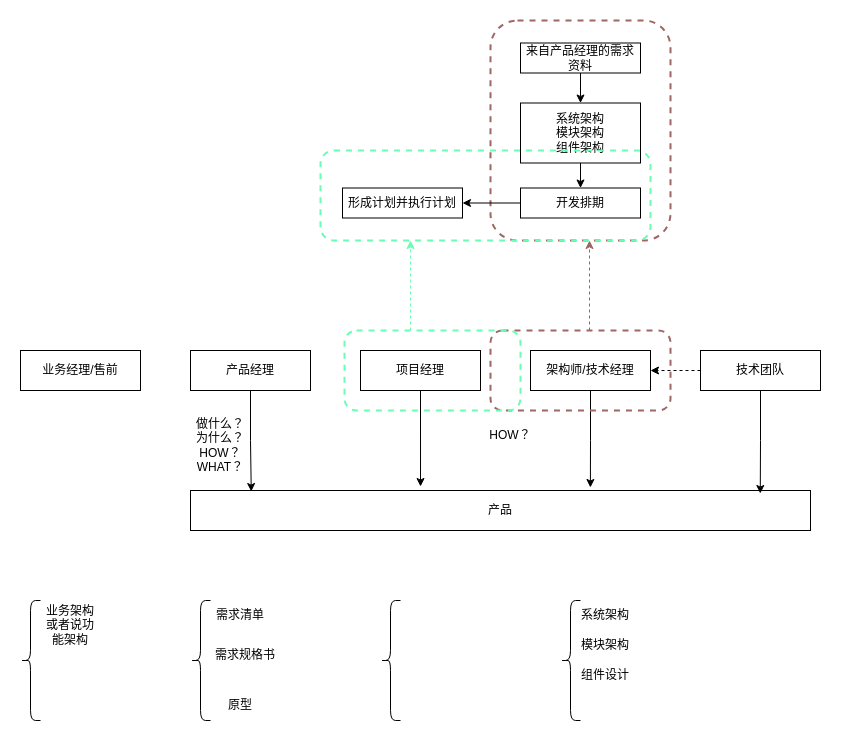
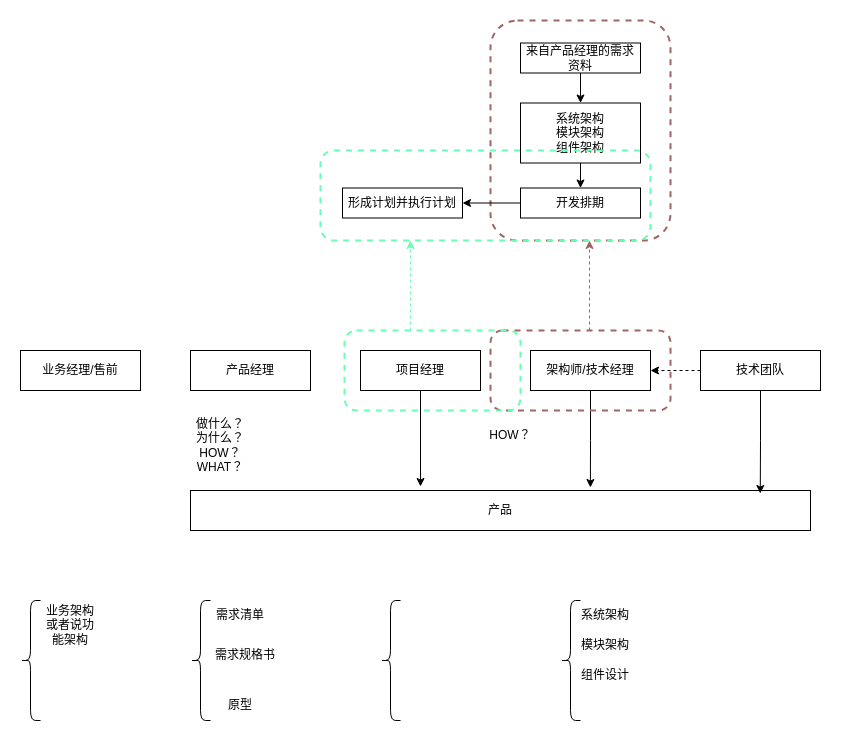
  <mxCell id="0" />
  <mxCell id="1" parent="0" />
  <mxCell id="2" value="业务经理/售前" style="rounded=0;whiteSpace=wrap;html=1;" vertex="1" parent="1"><mxGeometry x="20" y="350" width="120" height="40" as="geometry" /></mxCell>
  <mxCell id="3" value="产品经理" style="rounded=0;whiteSpace=wrap;html=1;" vertex="1" parent="1"><mxGeometry x="190" y="350" width="120" height="40" as="geometry" /></mxCell>
  <mxCell id="4" style="edgeStyle=orthogonalEdgeStyle;rounded=0;orthogonalLoop=1;jettySize=auto;html=1;exitX=0.5;exitY=1;exitDx=0;exitDy=0;entryX=0.371;entryY=-0.1;entryDx=0;entryDy=0;entryPerimeter=0;" edge="1" parent="1" source="5" target="9"><mxGeometry relative="1" as="geometry"><mxPoint x="420" y="480" as="targetPoint" /></mxGeometry></mxCell>
  <mxCell id="5" value="项目经理&lt;span style=&quot;color: rgba(0, 0, 0, 0); font-family: monospace; font-size: 0px; text-align: start; text-wrap-mode: nowrap;&quot;&gt;%3CmxGraphModel%3E%3Croot%3E%3CmxCell%20id%3D%220%22%2F%3E%3CmxCell%20id%3D%221%22%20parent%3D%220%22%2F%3E%3CmxCell%20id%3D%222%22%20value%3D%22%E4%BA%A7%E5%93%81%E7%BB%8F%E7%90%86%22%20style%3D%22rounded%3D0%3BwhiteSpace%3Dwrap%3Bhtml%3D1%3B%22%20vertex%3D%221%22%20parent%3D%221%22%3E%3CmxGeometry%20x%3D%22260%22%20y%3D%22100%22%20width%3D%22120%22%20height%3D%2240%22%20as%3D%22geometry%22%2F%3E%3C%2FmxCell%3E%3C%2Froot%3E%3C%2FmxGraphModel%3E&lt;/span&gt;" style="rounded=0;whiteSpace=wrap;html=1;" vertex="1" parent="1"><mxGeometry x="360" y="350" width="120" height="40" as="geometry" /></mxCell>
  <mxCell id="6" value="架构师/技术经理" style="rounded=0;whiteSpace=wrap;html=1;" vertex="1" parent="1"><mxGeometry x="530" y="350" width="120" height="40" as="geometry" /></mxCell>
  <mxCell id="7" style="edgeStyle=orthogonalEdgeStyle;rounded=0;orthogonalLoop=1;jettySize=auto;html=1;dashed=1;" edge="1" parent="1" source="8" target="6"><mxGeometry relative="1" as="geometry" /></mxCell>
  <mxCell id="8" value="技术团队" style="rounded=0;whiteSpace=wrap;html=1;" vertex="1" parent="1"><mxGeometry x="700" y="350" width="120" height="40" as="geometry" /></mxCell>
  <mxCell id="9" value="产品" style="rounded=0;whiteSpace=wrap;html=1;" vertex="1" parent="1"><mxGeometry x="190" y="490" width="620" height="40" as="geometry" /></mxCell>
- <mxCell id="10" style="edgeStyle=orthogonalEdgeStyle;rounded=0;orthogonalLoop=1;jettySize=auto;html=1;exitX=0.5;exitY=1;exitDx=0;exitDy=0;entryX=0.098;entryY=0.025;entryDx=0;entryDy=0;entryPerimeter=0;" edge="1" parent="1" source="3" target="9"><mxGeometry relative="1" as="geometry" /></mxCell>
  <mxCell id="11" style="edgeStyle=orthogonalEdgeStyle;rounded=0;orthogonalLoop=1;jettySize=auto;html=1;entryX=0.645;entryY=-0.075;entryDx=0;entryDy=0;entryPerimeter=0;" edge="1" parent="1" source="6" target="9"><mxGeometry relative="1" as="geometry" /></mxCell>
  <mxCell id="12" style="edgeStyle=orthogonalEdgeStyle;rounded=0;orthogonalLoop=1;jettySize=auto;html=1;entryX=0.919;entryY=0.075;entryDx=0;entryDy=0;entryPerimeter=0;" edge="1" parent="1" source="8" target="9"><mxGeometry relative="1" as="geometry" /></mxCell>
  <mxCell id="13" value="做什么？&lt;div&gt;为什么？&lt;/div&gt;&lt;div&gt;HOW？&lt;/div&gt;&lt;div&gt;WHAT？&lt;/div&gt;" style="text;html=1;align=center;verticalAlign=middle;whiteSpace=wrap;rounded=0;" vertex="1" parent="1"><mxGeometry x="190" y="430" width="60" height="30" as="geometry" /></mxCell>
  <mxCell id="14" value="HOW？" style="text;html=1;align=center;verticalAlign=middle;whiteSpace=wrap;rounded=0;" vertex="1" parent="1"><mxGeometry x="480" y="420" width="60" height="30" as="geometry" /></mxCell>
  <mxCell id="15" style="edgeStyle=orthogonalEdgeStyle;rounded=0;orthogonalLoop=1;jettySize=auto;html=1;exitX=0.5;exitY=0;exitDx=0;exitDy=0;strokeColor=#9d6262;dashed=1;" edge="1" parent="1"><mxGeometry relative="1" as="geometry"><mxPoint x="589" y="240" as="targetPoint" /><mxPoint x="589" y="330" as="sourcePoint" /></mxGeometry></mxCell>
  <mxCell id="16" value="" style="rounded=1;whiteSpace=wrap;html=1;fillColor=none;dashed=1;strokeColor=#a06664;strokeWidth=2;" vertex="1" parent="1"><mxGeometry x="490" y="330" width="180" height="80" as="geometry" /></mxCell>
  <mxCell id="17" value="" style="rounded=1;whiteSpace=wrap;html=1;fillColor=none;dashed=1;strokeWidth=2;strokeColor=#66FFB3;" vertex="1" parent="1"><mxGeometry x="344" y="330" width="176" height="80" as="geometry" /></mxCell>
  <mxCell id="18" style="edgeStyle=orthogonalEdgeStyle;rounded=0;orthogonalLoop=1;jettySize=auto;html=1;exitX=0.5;exitY=0;exitDx=0;exitDy=0;strokeColor=#66ffb3;dashed=1;" edge="1" parent="1"><mxGeometry relative="1" as="geometry"><mxPoint x="410" y="240" as="targetPoint" /><mxPoint x="410" y="330" as="sourcePoint" /><Array as="points"><mxPoint x="410" y="280" /><mxPoint x="410" y="280" /></Array></mxGeometry></mxCell>
  <mxCell id="19" value="" style="rounded=1;whiteSpace=wrap;html=1;fillColor=none;dashed=1;strokeColor=#a06664;strokeWidth=2;" vertex="1" parent="1"><mxGeometry x="490" y="20" width="180" height="220" as="geometry" /></mxCell>
  <mxCell id="20" style="edgeStyle=orthogonalEdgeStyle;rounded=0;orthogonalLoop=1;jettySize=auto;html=1;entryX=0.5;entryY=0;entryDx=0;entryDy=0;" edge="1" parent="1" source="21" target="23"><mxGeometry relative="1" as="geometry" /></mxCell>
  <mxCell id="21" value="来自产品经理的需求资料" style="rounded=0;whiteSpace=wrap;html=1;" vertex="1" parent="1"><mxGeometry x="520" y="42.5" width="120" height="30" as="geometry" /></mxCell>
  <mxCell id="22" style="edgeStyle=orthogonalEdgeStyle;rounded=0;orthogonalLoop=1;jettySize=auto;html=1;entryX=0.5;entryY=0;entryDx=0;entryDy=0;" edge="1" parent="1" source="23" target="26"><mxGeometry relative="1" as="geometry" /></mxCell>
  <mxCell id="23" value="系统架构&lt;div&gt;模块架构&lt;/div&gt;&lt;div&gt;组件架构&lt;/div&gt;" style="rounded=0;whiteSpace=wrap;html=1;" vertex="1" parent="1"><mxGeometry x="520" y="102.5" width="120" height="60" as="geometry" /></mxCell>
  <mxCell id="24" value="" style="rounded=1;whiteSpace=wrap;html=1;fillColor=none;dashed=1;strokeColor=#66ffb3;strokeWidth=2;" vertex="1" parent="1"><mxGeometry x="320" y="150" width="330" height="90" as="geometry" /></mxCell>
  <mxCell id="25" style="edgeStyle=orthogonalEdgeStyle;rounded=0;orthogonalLoop=1;jettySize=auto;html=1;entryX=1;entryY=0.5;entryDx=0;entryDy=0;" edge="1" parent="1" source="26" target="27"><mxGeometry relative="1" as="geometry" /></mxCell>
  <mxCell id="26" value="开发排期" style="rounded=0;whiteSpace=wrap;html=1;" vertex="1" parent="1"><mxGeometry x="520" y="187.5" width="120" height="30" as="geometry" /></mxCell>
  <mxCell id="27" value="形成计划并执行计划" style="rounded=0;whiteSpace=wrap;html=1;" vertex="1" parent="1"><mxGeometry x="342" y="187.5" width="120" height="30" as="geometry" /></mxCell>
  <mxCell id="28" value="" style="shape=curlyBracket;whiteSpace=wrap;html=1;rounded=1;labelPosition=left;verticalLabelPosition=middle;align=right;verticalAlign=middle;" vertex="1" parent="1"><mxGeometry x="190" y="600" width="20" height="120" as="geometry" /></mxCell>
  <mxCell id="29" value="" style="shape=curlyBracket;whiteSpace=wrap;html=1;rounded=1;labelPosition=left;verticalLabelPosition=middle;align=right;verticalAlign=middle;" vertex="1" parent="1"><mxGeometry x="20" y="600" width="20" height="120" as="geometry" /></mxCell>
  <mxCell id="30" value="业务架构或者说功能架构" style="text;html=1;align=center;verticalAlign=middle;whiteSpace=wrap;rounded=0;" vertex="1" parent="1"><mxGeometry x="40" y="610" width="60" height="30" as="geometry" /></mxCell>
  <mxCell id="31" value="需求清单" style="text;html=1;align=center;verticalAlign=middle;whiteSpace=wrap;rounded=0;" vertex="1" parent="1"><mxGeometry x="210" y="600" width="60" height="30" as="geometry" /></mxCell>
  <mxCell id="32" value="需求规格书" style="text;html=1;align=center;verticalAlign=middle;whiteSpace=wrap;rounded=0;" vertex="1" parent="1"><mxGeometry x="210" y="640" width="70" height="30" as="geometry" /></mxCell>
  <mxCell id="33" value="" style="shape=curlyBracket;whiteSpace=wrap;html=1;rounded=1;labelPosition=left;verticalLabelPosition=middle;align=right;verticalAlign=middle;" vertex="1" parent="1"><mxGeometry x="560" y="600" width="20" height="120" as="geometry" /></mxCell>
  <mxCell id="34" value="" style="shape=curlyBracket;whiteSpace=wrap;html=1;rounded=1;labelPosition=left;verticalLabelPosition=middle;align=right;verticalAlign=middle;" vertex="1" parent="1"><mxGeometry x="380" y="600" width="20" height="120" as="geometry" /></mxCell>
  <mxCell id="35" value="系统架构" style="text;html=1;align=center;verticalAlign=middle;whiteSpace=wrap;rounded=0;" vertex="1" parent="1"><mxGeometry x="570" y="600" width="70" height="30" as="geometry" /></mxCell>
  <mxCell id="36" value="模块架构" style="text;html=1;align=center;verticalAlign=middle;whiteSpace=wrap;rounded=0;" vertex="1" parent="1"><mxGeometry x="570" y="630" width="70" height="30" as="geometry" /></mxCell>
  <mxCell id="37" value="组件设计" style="text;html=1;align=center;verticalAlign=middle;whiteSpace=wrap;rounded=0;" vertex="1" parent="1"><mxGeometry x="570" y="660" width="70" height="30" as="geometry" /></mxCell>
  <mxCell id="38" value="原型" style="text;html=1;align=center;verticalAlign=middle;whiteSpace=wrap;rounded=0;" vertex="1" parent="1"><mxGeometry x="210" y="690" width="60" height="30" as="geometry" /></mxCell>
